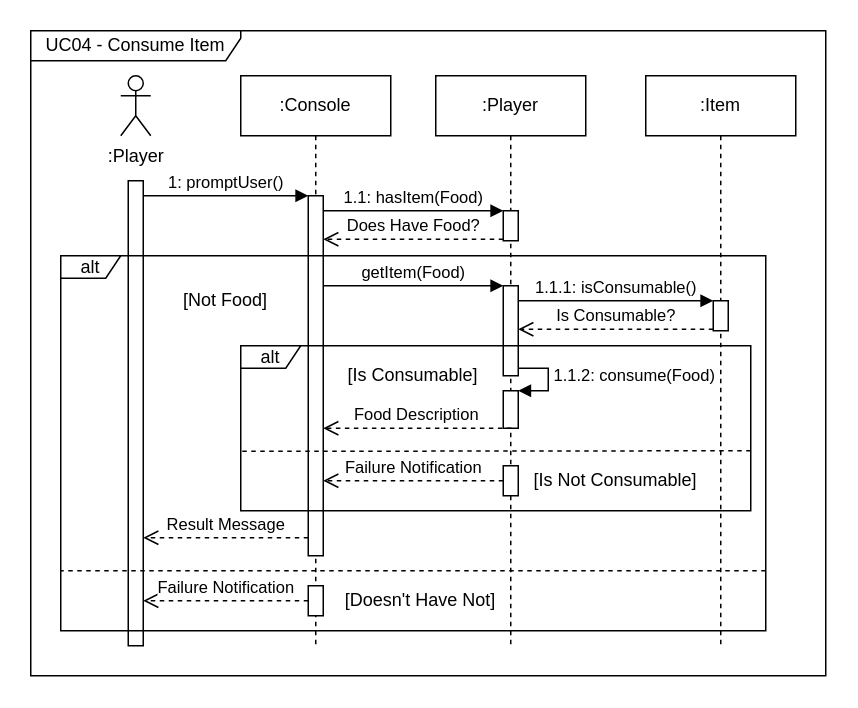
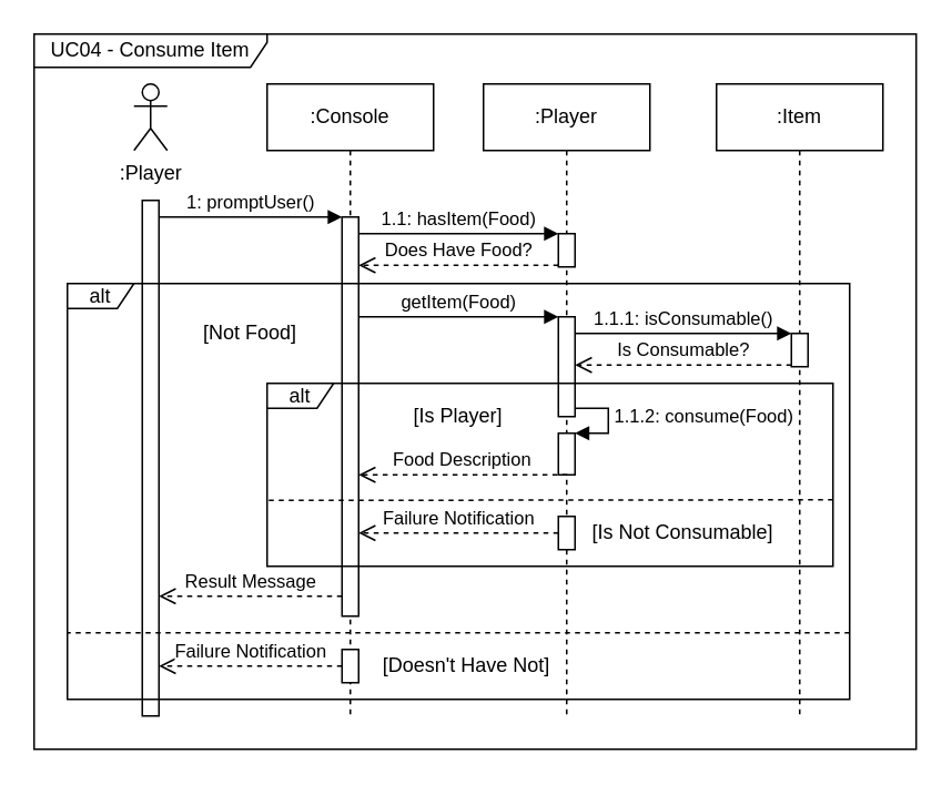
  <mxCell id="0" />
  <mxCell id="1" parent="0" />
  <mxCell id="2" value="UC04 - Consume Item" style="shape=umlFrame;whiteSpace=wrap;html=1;width=140;height=20;" vertex="1" parent="1"><mxGeometry x="20" y="20" width="530" height="430" as="geometry" /></mxCell>
  <mxCell id="3" value=":Player" style="shape=umlActor;verticalLabelPosition=bottom;labelBackgroundColor=#ffffff;verticalAlign=top;html=1;" vertex="1" parent="1"><mxGeometry x="80" y="50" width="20" height="40" as="geometry" /></mxCell>
  <mxCell id="4" value="" style="html=1;points=[];perimeter=orthogonalPerimeter;" vertex="1" parent="1"><mxGeometry x="85" y="120" width="10" height="310" as="geometry" /></mxCell>
  <mxCell id="5" value=":Console" style="shape=umlLifeline;perimeter=lifelinePerimeter;whiteSpace=wrap;html=1;container=1;collapsible=0;recursiveResize=0;outlineConnect=0;" vertex="1" parent="1"><mxGeometry x="160" y="50" width="100" height="380" as="geometry" /></mxCell>
  <mxCell id="6" value="" style="html=1;points=[];perimeter=orthogonalPerimeter;" vertex="1" parent="5"><mxGeometry x="45" y="80" width="10" height="240" as="geometry" /></mxCell>
  <mxCell id="7" value="" style="html=1;points=[];perimeter=orthogonalPerimeter;" vertex="1" parent="5"><mxGeometry x="45" y="340" width="10" height="20" as="geometry" /></mxCell>
  <mxCell id="8" value="1: promptUser()" style="html=1;verticalAlign=bottom;endArrow=block;entryX=0;entryY=0;" edge="1" target="6" parent="1" source="4"><mxGeometry relative="1" as="geometry"><mxPoint x="160" y="130" as="sourcePoint" /></mxGeometry></mxCell>
  <mxCell id="9" value="Result Message" style="html=1;verticalAlign=bottom;endArrow=open;dashed=1;endSize=8;exitX=0;exitY=0.95;" edge="1" source="6" parent="1" target="4"><mxGeometry relative="1" as="geometry"><mxPoint x="110" y="529" as="targetPoint" /></mxGeometry></mxCell>
  <mxCell id="10" value=":Player" style="shape=umlLifeline;perimeter=lifelinePerimeter;whiteSpace=wrap;html=1;container=1;collapsible=0;recursiveResize=0;outlineConnect=0;" vertex="1" parent="1"><mxGeometry x="290" y="50" width="100" height="380" as="geometry" /></mxCell>
  <mxCell id="11" value="1.1.2: consume(Food)" style="edgeStyle=orthogonalEdgeStyle;html=1;align=left;spacingLeft=2;endArrow=block;rounded=0;entryX=1;entryY=0;" edge="1" target="14" parent="10"><mxGeometry relative="1" as="geometry"><mxPoint x="50" y="195" as="sourcePoint" /><Array as="points"><mxPoint x="75" y="195" /></Array></mxGeometry></mxCell>
  <mxCell id="12" value="" style="html=1;points=[];perimeter=orthogonalPerimeter;" vertex="1" parent="10"><mxGeometry x="45" y="90" width="10" height="20" as="geometry" /></mxCell>
  <mxCell id="13" value="" style="html=1;points=[];perimeter=orthogonalPerimeter;" vertex="1" parent="10"><mxGeometry x="45" y="140" width="10" height="60" as="geometry" /></mxCell>
  <mxCell id="14" value="" style="html=1;points=[];perimeter=orthogonalPerimeter;" vertex="1" parent="10"><mxGeometry x="45" y="210" width="10" height="25" as="geometry" /></mxCell>
  <mxCell id="15" value="" style="html=1;points=[];perimeter=orthogonalPerimeter;" vertex="1" parent="10"><mxGeometry x="45" y="260" width="10" height="20" as="geometry" /></mxCell>
  <mxCell id="16" value="1.1: hasItem(Food)" style="html=1;verticalAlign=bottom;endArrow=block;entryX=0;entryY=0;" edge="1" target="12" parent="1" source="6"><mxGeometry relative="1" as="geometry"><mxPoint x="270" y="130" as="sourcePoint" /></mxGeometry></mxCell>
  <mxCell id="17" value="Does Have Food?" style="html=1;verticalAlign=bottom;endArrow=open;dashed=1;endSize=8;exitX=0;exitY=0.95;" edge="1" source="12" parent="1" target="6"><mxGeometry relative="1" as="geometry"><mxPoint x="270" y="206" as="targetPoint" /></mxGeometry></mxCell>
  <mxCell id="18" value="getItem(Food)" style="html=1;verticalAlign=bottom;endArrow=block;entryX=0;entryY=0;" edge="1" target="13" parent="1"><mxGeometry relative="1" as="geometry"><mxPoint x="215" y="190" as="sourcePoint" /></mxGeometry></mxCell>
  <mxCell id="19" value=":Item" style="shape=umlLifeline;perimeter=lifelinePerimeter;whiteSpace=wrap;html=1;container=1;collapsible=0;recursiveResize=0;outlineConnect=0;" vertex="1" parent="1"><mxGeometry x="430" y="50" width="100" height="380" as="geometry" /></mxCell>
  <mxCell id="20" value="" style="html=1;points=[];perimeter=orthogonalPerimeter;" vertex="1" parent="19"><mxGeometry x="45" y="150" width="10" height="20" as="geometry" /></mxCell>
  <mxCell id="21" value="1.1.1: isConsumable()" style="html=1;verticalAlign=bottom;endArrow=block;entryX=0;entryY=0;" edge="1" target="20" parent="1" source="13"><mxGeometry relative="1" as="geometry"><mxPoint x="410" y="190" as="sourcePoint" /></mxGeometry></mxCell>
  <mxCell id="22" value="Is Consumable?" style="html=1;verticalAlign=bottom;endArrow=open;dashed=1;endSize=8;exitX=0;exitY=0.95;" edge="1" source="20" parent="1" target="13"><mxGeometry relative="1" as="geometry"><mxPoint x="410" y="266" as="targetPoint" /></mxGeometry></mxCell>
  <mxCell id="23" value="Food Description" style="html=1;verticalAlign=bottom;endArrow=open;dashed=1;endSize=8;exitX=0.543;exitY=1;exitDx=0;exitDy=0;exitPerimeter=0;" edge="1" parent="1" source="14" target="6"><mxGeometry relative="1" as="geometry"><mxPoint x="330" y="470" as="sourcePoint" /><mxPoint x="250" y="470" as="targetPoint" /></mxGeometry></mxCell>
  <mxCell id="24" value="" style="endArrow=none;dashed=1;html=1;entryX=-0.003;entryY=0.64;entryDx=0;entryDy=0;entryPerimeter=0;" edge="1" parent="1" target="28"><mxGeometry width="50" height="50" relative="1" as="geometry"><mxPoint x="500" y="300" as="sourcePoint" /><mxPoint x="290" y="300" as="targetPoint" /></mxGeometry></mxCell>
  <mxCell id="25" value="Failure Notification" style="html=1;verticalAlign=bottom;endArrow=open;dashed=1;endSize=8;" edge="1" parent="1" source="15" target="6"><mxGeometry relative="1" as="geometry"><mxPoint x="320" y="320" as="sourcePoint" /><mxPoint x="240" y="320" as="targetPoint" /></mxGeometry></mxCell>
  <mxCell id="26" value="" style="endArrow=none;dashed=1;html=1;" edge="1" parent="1"><mxGeometry width="50" height="50" relative="1" as="geometry"><mxPoint x="510" y="380" as="sourcePoint" /><mxPoint x="40" y="380" as="targetPoint" /></mxGeometry></mxCell>
  <mxCell id="27" value="Failure Notification" style="html=1;verticalAlign=bottom;endArrow=open;dashed=1;endSize=8;" edge="1" parent="1" source="7" target="4"><mxGeometry relative="1" as="geometry"><mxPoint x="200" y="399.5" as="sourcePoint" /><mxPoint x="80" y="399.5" as="targetPoint" /></mxGeometry></mxCell>
  <mxCell id="28" value="alt" style="shape=umlFrame;whiteSpace=wrap;html=1;width=40;height=15;" vertex="1" parent="1"><mxGeometry x="160" y="230" width="340" height="110" as="geometry" /></mxCell>
  <mxCell id="29" value="alt" style="shape=umlFrame;whiteSpace=wrap;html=1;width=40;height=15;" vertex="1" parent="1"><mxGeometry x="40" y="170" width="470" height="250" as="geometry" /></mxCell>
  <mxCell id="30" value="[Not Food]" style="text;html=1;strokeColor=none;fillColor=none;align=center;verticalAlign=middle;whiteSpace=wrap;rounded=0;" vertex="1" parent="1"><mxGeometry x="100" y="190" width="100" height="20" as="geometry" /></mxCell>
  <mxCell id="31" value="[Doesn't Have Not]" style="text;html=1;strokeColor=none;fillColor=none;align=center;verticalAlign=middle;whiteSpace=wrap;rounded=0;" vertex="1" parent="1"><mxGeometry x="220" y="390" width="120" height="20" as="geometry" /></mxCell>
- <mxCell id="32" value="[Is Consumable]" style="text;html=1;strokeColor=none;fillColor=none;align=center;verticalAlign=middle;whiteSpace=wrap;rounded=0;" vertex="1" parent="1"><mxGeometry x="220" y="240" width="110" height="20" as="geometry" /></mxCell>
+ <mxCell id="32" value="[Is Player]" style="text;html=1;strokeColor=none;fillColor=none;align=center;verticalAlign=middle;whiteSpace=wrap;rounded=0;" vertex="1" parent="1"><mxGeometry x="220" y="240" width="110" height="20" as="geometry" /></mxCell>
  <mxCell id="33" value="[Is Not Consumable]" style="text;html=1;strokeColor=none;fillColor=none;align=center;verticalAlign=middle;whiteSpace=wrap;rounded=0;" vertex="1" parent="1"><mxGeometry x="350" y="310" width="120" height="20" as="geometry" /></mxCell>
